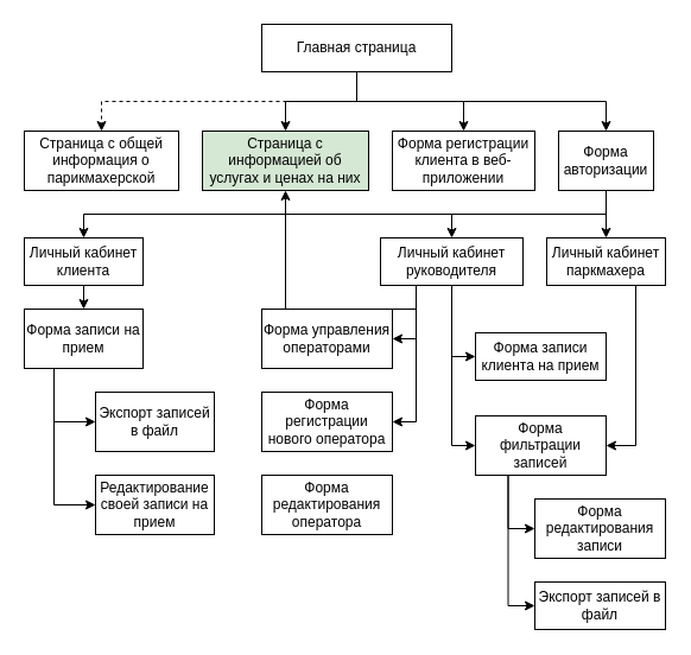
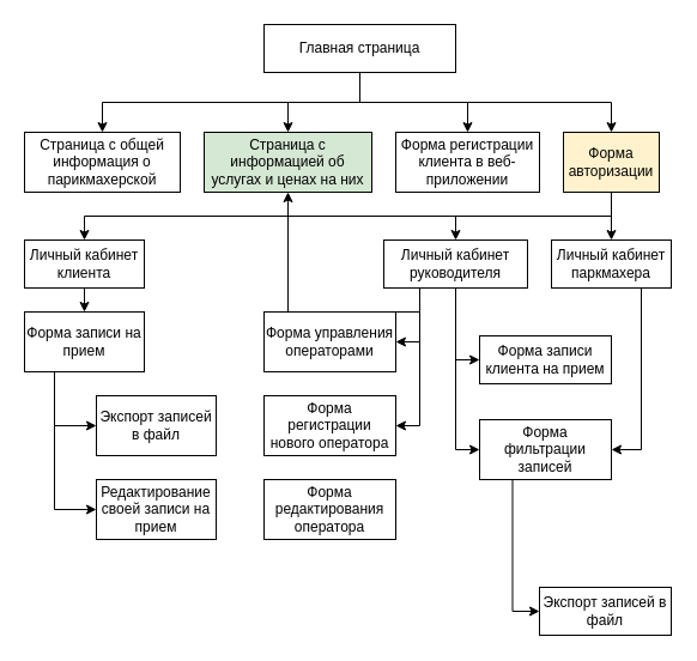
  <mxCell id="0" />
  <mxCell id="1" parent="0" />
- <mxCell id="2" style="edgeStyle=orthogonalEdgeStyle;rounded=0;orthogonalLoop=1;jettySize=auto;html=1;exitX=0.5;exitY=1;exitDx=0;exitDy=0;dashed=1;" parent="1" source="6" target="7" edge="1"><mxGeometry relative="1" as="geometry" /></mxCell>
+ <mxCell id="2" style="edgeStyle=orthogonalEdgeStyle;rounded=0;orthogonalLoop=1;jettySize=auto;html=1;exitX=0.5;exitY=1;exitDx=0;exitDy=0;" parent="1" source="6" target="7" edge="1"><mxGeometry relative="1" as="geometry" /></mxCell>
  <mxCell id="3" style="edgeStyle=orthogonalEdgeStyle;rounded=0;orthogonalLoop=1;jettySize=auto;html=1;exitX=0.5;exitY=1;exitDx=0;exitDy=0;entryX=0.5;entryY=0;entryDx=0;entryDy=0;" parent="1" source="6" target="8" edge="1"><mxGeometry relative="1" as="geometry" /></mxCell>
  <mxCell id="4" style="edgeStyle=orthogonalEdgeStyle;rounded=0;orthogonalLoop=1;jettySize=auto;html=1;exitX=0.5;exitY=1;exitDx=0;exitDy=0;" parent="1" source="6" target="9" edge="1"><mxGeometry relative="1" as="geometry" /></mxCell>
  <mxCell id="5" style="edgeStyle=orthogonalEdgeStyle;rounded=0;orthogonalLoop=1;jettySize=auto;html=1;exitX=0.5;exitY=1;exitDx=0;exitDy=0;entryX=0.5;entryY=0;entryDx=0;entryDy=0;" parent="1" source="6" target="13" edge="1"><mxGeometry relative="1" as="geometry" /></mxCell>
  <mxCell id="6" value="Главная страница" style="rounded=0;whiteSpace=wrap;html=1;" parent="1" vertex="1"><mxGeometry x="220" y="20" width="160" height="40" as="geometry" /></mxCell>
  <mxCell id="7" value="Страница с общей информация о парикмахерской" style="rounded=0;whiteSpace=wrap;html=1;" parent="1" vertex="1"><mxGeometry x="20" y="110" width="130" height="50" as="geometry" /></mxCell>
  <mxCell id="8" value="Страница с информацией об услугах и ценах на них" style="rounded=0;whiteSpace=wrap;html=1;fillColor=#d5e8d4;" parent="1" vertex="1"><mxGeometry x="170" y="110" width="140" height="50" as="geometry" /></mxCell>
  <mxCell id="9" value="Форма регистрации клиента в веб-приложении" style="rounded=0;whiteSpace=wrap;html=1;" parent="1" vertex="1"><mxGeometry x="330" y="110" width="120" height="50" as="geometry" /></mxCell>
  <mxCell id="10" style="edgeStyle=orthogonalEdgeStyle;rounded=0;orthogonalLoop=1;jettySize=auto;html=1;exitX=0.5;exitY=1;exitDx=0;exitDy=0;entryX=0.5;entryY=0;entryDx=0;entryDy=0;" parent="1" source="13" target="15" edge="1"><mxGeometry relative="1" as="geometry" /></mxCell>
  <mxCell id="11" style="edgeStyle=orthogonalEdgeStyle;rounded=0;orthogonalLoop=1;jettySize=auto;html=1;exitX=0.5;exitY=1;exitDx=0;exitDy=0;" parent="1" source="13" target="23" edge="1"><mxGeometry relative="1" as="geometry" /></mxCell>
  <mxCell id="12" style="edgeStyle=orthogonalEdgeStyle;rounded=0;orthogonalLoop=1;jettySize=auto;html=1;exitX=0.5;exitY=1;exitDx=0;exitDy=0;" parent="1" source="13" target="17" edge="1"><mxGeometry relative="1" as="geometry" /></mxCell>
- <mxCell id="13" value="Форма авторизации" style="rounded=0;whiteSpace=wrap;html=1;" parent="1" vertex="1"><mxGeometry x="470" y="110" width="80" height="50" as="geometry" /></mxCell>
+ <mxCell id="13" value="Форма авторизации" style="rounded=0;whiteSpace=wrap;html=1;fillColor=#fff2cc;" parent="1" vertex="1"><mxGeometry x="470" y="110" width="80" height="50" as="geometry" /></mxCell>
  <mxCell id="14" style="edgeStyle=orthogonalEdgeStyle;rounded=0;orthogonalLoop=1;jettySize=auto;html=1;exitX=0.5;exitY=1;exitDx=0;exitDy=0;entryX=0.5;entryY=0;entryDx=0;entryDy=0;" parent="1" source="15" target="26" edge="1"><mxGeometry relative="1" as="geometry" /></mxCell>
  <mxCell id="15" value="Личный кабинет клиента" style="rounded=0;whiteSpace=wrap;html=1;" parent="1" vertex="1"><mxGeometry x="20" y="200" width="100" height="40" as="geometry" /></mxCell>
  <mxCell id="16" style="edgeStyle=orthogonalEdgeStyle;rounded=0;orthogonalLoop=1;jettySize=auto;html=1;exitX=0.75;exitY=1;exitDx=0;exitDy=0;entryX=1;entryY=0.5;entryDx=0;entryDy=0;" edge="1" parent="1" source="17" target="37"><mxGeometry relative="1" as="geometry" /></mxCell>
  <mxCell id="17" value="Личный кабинет паркмахера" style="rounded=0;whiteSpace=wrap;html=1;" parent="1" vertex="1"><mxGeometry x="460" y="200" width="100" height="40" as="geometry" /></mxCell>
  <mxCell id="18" style="edgeStyle=orthogonalEdgeStyle;rounded=0;orthogonalLoop=1;jettySize=auto;html=1;exitX=0.25;exitY=1;exitDx=0;exitDy=0;entryX=1;entryY=0.5;entryDx=0;entryDy=0;" edge="1" parent="1" source="23" target="31"><mxGeometry relative="1" as="geometry" /></mxCell>
  <mxCell id="19" style="edgeStyle=orthogonalEdgeStyle;rounded=0;orthogonalLoop=1;jettySize=auto;html=1;exitX=0.25;exitY=1;exitDx=0;exitDy=0;entryX=1;entryY=0.5;entryDx=0;entryDy=0;" edge="1" parent="1" source="23" target="32"><mxGeometry relative="1" as="geometry" /></mxCell>
  <mxCell id="20" style="edgeStyle=orthogonalEdgeStyle;rounded=0;orthogonalLoop=1;jettySize=auto;html=1;exitX=0.25;exitY=1;exitDx=0;exitDy=0;" edge="1" parent="1" source="23" target="8"><mxGeometry relative="1" as="geometry" /></mxCell>
  <mxCell id="21" style="edgeStyle=orthogonalEdgeStyle;rounded=0;orthogonalLoop=1;jettySize=auto;html=1;exitX=0.5;exitY=1;exitDx=0;exitDy=0;entryX=0;entryY=0.5;entryDx=0;entryDy=0;" edge="1" parent="1" source="23" target="28"><mxGeometry relative="1" as="geometry" /></mxCell>
  <mxCell id="22" style="edgeStyle=orthogonalEdgeStyle;rounded=0;orthogonalLoop=1;jettySize=auto;html=1;exitX=0.5;exitY=1;exitDx=0;exitDy=0;entryX=0;entryY=0.5;entryDx=0;entryDy=0;" edge="1" parent="1" source="23" target="37"><mxGeometry relative="1" as="geometry" /></mxCell>
  <mxCell id="23" value="Личный кабинет руководителя" style="rounded=0;whiteSpace=wrap;html=1;" parent="1" vertex="1"><mxGeometry x="320" y="200" width="120" height="40" as="geometry" /></mxCell>
  <mxCell id="24" style="edgeStyle=orthogonalEdgeStyle;rounded=0;orthogonalLoop=1;jettySize=auto;html=1;exitX=0.25;exitY=1;exitDx=0;exitDy=0;entryX=0;entryY=0.5;entryDx=0;entryDy=0;" edge="1" parent="1" source="26" target="27"><mxGeometry relative="1" as="geometry" /></mxCell>
  <mxCell id="25" style="edgeStyle=orthogonalEdgeStyle;rounded=0;orthogonalLoop=1;jettySize=auto;html=1;exitX=0.25;exitY=1;exitDx=0;exitDy=0;entryX=0;entryY=0.5;entryDx=0;entryDy=0;" edge="1" parent="1" source="26" target="34"><mxGeometry relative="1" as="geometry" /></mxCell>
  <mxCell id="26" value="Форма записи на прием" style="rounded=0;whiteSpace=wrap;html=1;" parent="1" vertex="1"><mxGeometry x="20" y="260" width="100" height="50" as="geometry" /></mxCell>
  <mxCell id="27" value="Экспорт записей в файл" style="rounded=0;whiteSpace=wrap;html=1;" parent="1" vertex="1"><mxGeometry x="80" y="330" width="100" height="50" as="geometry" /></mxCell>
  <mxCell id="28" value="Форма записи клиента на прием" style="rounded=0;whiteSpace=wrap;html=1;" parent="1" vertex="1"><mxGeometry x="400" y="280" width="110" height="40" as="geometry" /></mxCell>
- <mxCell id="29" value="Форма редактирования записи" style="rounded=0;whiteSpace=wrap;html=1;" parent="1" vertex="1"><mxGeometry x="450" y="420" width="110" height="50" as="geometry" /></mxCell>
  <mxCell id="30" value="Экспорт записей в файл" style="rounded=0;whiteSpace=wrap;html=1;" parent="1" vertex="1"><mxGeometry x="450" y="490" width="110" height="40" as="geometry" /></mxCell>
  <mxCell id="31" value="Форма управления операторами" style="rounded=0;whiteSpace=wrap;html=1;" parent="1" vertex="1"><mxGeometry x="220" y="260" width="110" height="50" as="geometry" /></mxCell>
  <mxCell id="32" value="Форма регистрации нового оператора" style="rounded=0;whiteSpace=wrap;html=1;" parent="1" vertex="1"><mxGeometry x="220" y="330" width="110" height="50" as="geometry" /></mxCell>
  <mxCell id="33" value="Форма редактирования оператора" style="rounded=0;whiteSpace=wrap;html=1;" parent="1" vertex="1"><mxGeometry x="220" y="400" width="110" height="50" as="geometry" /></mxCell>
  <mxCell id="34" value="Редактирование своей записи на прием" style="rounded=0;whiteSpace=wrap;html=1;" parent="1" vertex="1"><mxGeometry x="80" y="400" width="100" height="50" as="geometry" /></mxCell>
- <mxCell id="35" style="edgeStyle=orthogonalEdgeStyle;rounded=0;orthogonalLoop=1;jettySize=auto;html=1;exitX=0.25;exitY=1;exitDx=0;exitDy=0;entryX=0;entryY=0.5;entryDx=0;entryDy=0;" edge="1" parent="1" source="37" target="29"><mxGeometry relative="1" as="geometry" /></mxCell>
  <mxCell id="36" style="edgeStyle=orthogonalEdgeStyle;rounded=0;orthogonalLoop=1;jettySize=auto;html=1;exitX=0.25;exitY=1;exitDx=0;exitDy=0;entryX=0;entryY=0.5;entryDx=0;entryDy=0;" edge="1" parent="1" source="37" target="30"><mxGeometry relative="1" as="geometry" /></mxCell>
  <mxCell id="37" value="Форма фильтрации записей" style="rounded=0;whiteSpace=wrap;html=1;" vertex="1" parent="1"><mxGeometry x="400" y="350" width="110" height="50" as="geometry" /></mxCell>
